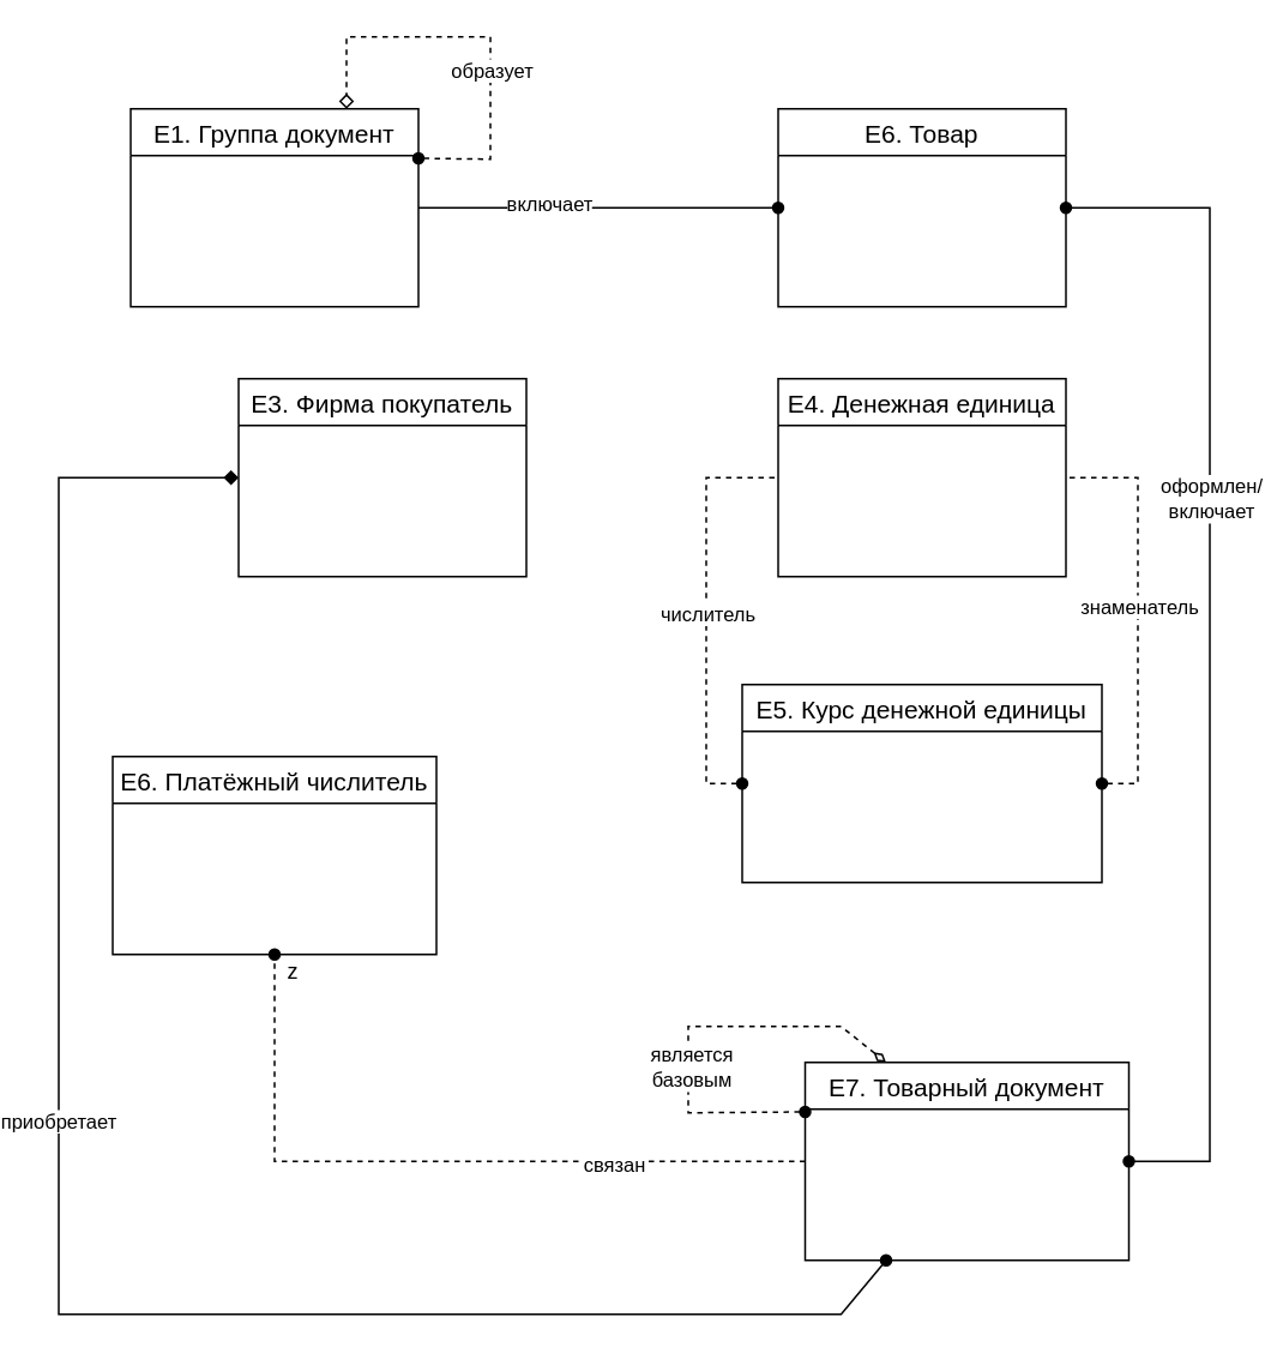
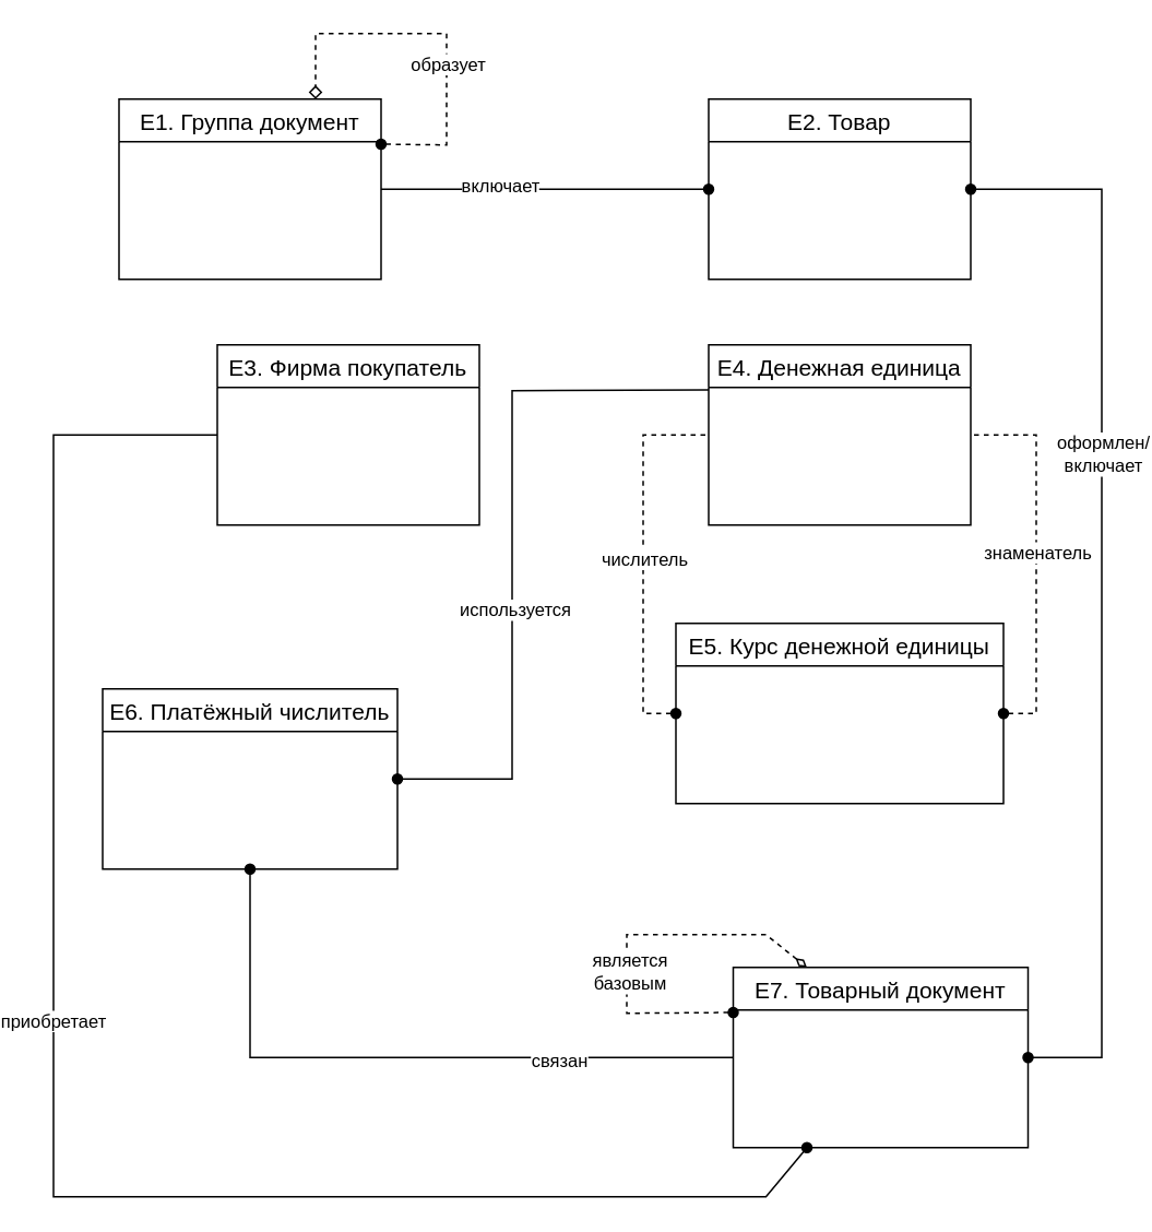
  <mxCell id="0" />
  <mxCell id="1" parent="0" />
  <mxCell id="2" value="E1. Группа документ" style="swimlane;fontStyle=0;childLayout=stackLayout;horizontal=1;startSize=26;horizontalStack=0;resizeParent=1;resizeParentMax=0;resizeLast=0;collapsible=1;marginBottom=0;align=center;fontSize=14;" parent="1" vertex="1"><mxGeometry x="60" y="60" width="160" height="110" as="geometry" /></mxCell>
- <mxCell id="3" value="E6. Товар" style="swimlane;fontStyle=0;childLayout=stackLayout;horizontal=1;startSize=26;horizontalStack=0;resizeParent=1;resizeParentMax=0;resizeLast=0;collapsible=1;marginBottom=0;align=center;fontSize=14;" parent="1" vertex="1"><mxGeometry x="420" y="60" width="160" height="110" as="geometry" /></mxCell>
+ <mxCell id="3" value="E2. Товар" style="swimlane;fontStyle=0;childLayout=stackLayout;horizontal=1;startSize=26;horizontalStack=0;resizeParent=1;resizeParentMax=0;resizeLast=0;collapsible=1;marginBottom=0;align=center;fontSize=14;" parent="1" vertex="1"><mxGeometry x="420" y="60" width="160" height="110" as="geometry" /></mxCell>
  <mxCell id="4" value="E3. Фирма покупатель" style="swimlane;fontStyle=0;childLayout=stackLayout;horizontal=1;startSize=26;horizontalStack=0;resizeParent=1;resizeParentMax=0;resizeLast=0;collapsible=1;marginBottom=0;align=center;fontSize=14;" parent="1" vertex="1"><mxGeometry x="120" y="210" width="160" height="110" as="geometry" /></mxCell>
  <mxCell id="5" value="E4. Денежная единица" style="swimlane;fontStyle=0;childLayout=stackLayout;horizontal=1;startSize=26;horizontalStack=0;resizeParent=1;resizeParentMax=0;resizeLast=0;collapsible=1;marginBottom=0;align=center;fontSize=14;" parent="1" vertex="1"><mxGeometry x="420" y="210" width="160" height="110" as="geometry" /></mxCell>
  <mxCell id="6" value="E5. Курс денежной единицы" style="swimlane;fontStyle=0;childLayout=stackLayout;horizontal=1;startSize=26;horizontalStack=0;resizeParent=1;resizeParentMax=0;resizeLast=0;collapsible=1;marginBottom=0;align=center;fontSize=14;" parent="1" vertex="1"><mxGeometry x="400" y="380" width="200" height="110" as="geometry" /></mxCell>
  <mxCell id="7" value="E6. Платёжный числитель" style="swimlane;fontStyle=0;childLayout=stackLayout;horizontal=1;startSize=26;horizontalStack=0;resizeParent=1;resizeParentMax=0;resizeLast=0;collapsible=1;marginBottom=0;align=center;fontSize=14;" parent="1" vertex="1"><mxGeometry x="50" y="420" width="180" height="110" as="geometry" /></mxCell>
  <mxCell id="8" value="E7. Товарный документ" style="swimlane;fontStyle=0;childLayout=stackLayout;horizontal=1;startSize=26;horizontalStack=0;resizeParent=1;resizeParentMax=0;resizeLast=0;collapsible=1;marginBottom=0;align=center;fontSize=14;" parent="1" vertex="1"><mxGeometry x="435" y="590" width="180" height="110" as="geometry" /></mxCell>
  <mxCell id="9" value="" style="endArrow=oval;html=1;endFill=1;exitX=1;exitY=0.5;exitDx=0;exitDy=0;entryX=0;entryY=0.5;entryDx=0;entryDy=0;" parent="1" source="2" target="3" edge="1"><mxGeometry width="50" height="50" relative="1" as="geometry"><mxPoint x="370" y="430" as="sourcePoint" /><mxPoint x="420" y="380" as="targetPoint" /></mxGeometry></mxCell>
  <mxCell id="10" value="включает" style="edgeLabel;html=1;align=center;verticalAlign=middle;resizable=0;points=[];" parent="9" vertex="1" connectable="0"><mxGeometry x="-0.28" y="3" relative="1" as="geometry"><mxPoint as="offset" /></mxGeometry></mxCell>
  <mxCell id="11" value="" style="endArrow=diamond;html=1;dashed=1;endFill=0;startArrow=oval;startFill=1;exitX=1;exitY=0.25;exitDx=0;exitDy=0;rounded=0;entryX=0.75;entryY=0;entryDx=0;entryDy=0;" parent="1" source="2" target="2" edge="1"><mxGeometry width="50" height="50" relative="1" as="geometry"><mxPoint x="300" y="80" as="sourcePoint" /><mxPoint x="190" y="0" as="targetPoint" /><Array as="points"><mxPoint x="260" y="88" /><mxPoint x="260" y="20" /><mxPoint x="180" y="20" /></Array></mxGeometry></mxCell>
  <mxCell id="12" value="образует" style="edgeLabel;html=1;align=center;verticalAlign=middle;resizable=0;points=[];" parent="11" vertex="1" connectable="0"><mxGeometry x="-0.21" relative="1" as="geometry"><mxPoint as="offset" /></mxGeometry></mxCell>
  <mxCell id="13" value="" style="endArrow=none;html=1;endFill=0;startArrow=oval;startFill=1;entryX=0;entryY=0.5;entryDx=0;entryDy=0;exitX=0;exitY=0.5;exitDx=0;exitDy=0;rounded=0;dashed=1;" parent="1" source="6" target="5" edge="1"><mxGeometry width="50" height="50" relative="1" as="geometry"><mxPoint x="250" y="370" as="sourcePoint" /><mxPoint x="300" y="320" as="targetPoint" /><Array as="points"><mxPoint x="380" y="435" /><mxPoint x="380" y="265" /></Array></mxGeometry></mxCell>
  <mxCell id="14" value="числитель" style="edgeLabel;html=1;align=center;verticalAlign=middle;resizable=0;points=[];" parent="13" vertex="1" connectable="0"><mxGeometry relative="1" as="geometry"><mxPoint as="offset" /></mxGeometry></mxCell>
  <mxCell id="15" value="" style="endArrow=none;html=1;endFill=0;startArrow=oval;startFill=1;entryX=1;entryY=0.5;entryDx=0;entryDy=0;exitX=1;exitY=0.5;exitDx=0;exitDy=0;rounded=0;dashed=1;" parent="1" source="6" target="5" edge="1"><mxGeometry width="50" height="50" relative="1" as="geometry"><mxPoint x="700" y="430" as="sourcePoint" /><mxPoint x="720" y="260" as="targetPoint" /><Array as="points"><mxPoint x="620" y="435" /><mxPoint x="620" y="265" /></Array></mxGeometry></mxCell>
  <mxCell id="16" value="знаменатель" style="edgeLabel;html=1;align=center;verticalAlign=middle;resizable=0;points=[];" parent="15" vertex="1" connectable="0"><mxGeometry x="0.035" relative="1" as="geometry"><mxPoint as="offset" /></mxGeometry></mxCell>
  <mxCell id="17" value="" style="endArrow=oval;html=1;rounded=0;startArrow=oval;startFill=1;endFill=1;entryX=1;entryY=0.5;entryDx=0;entryDy=0;exitX=1;exitY=0.5;exitDx=0;exitDy=0;" parent="1" source="8" target="3" edge="1"><mxGeometry width="50" height="50" relative="1" as="geometry"><mxPoint x="640" y="130" as="sourcePoint" /><mxPoint x="690" y="80" as="targetPoint" /><Array as="points"><mxPoint x="660" y="645" /><mxPoint x="660" y="115" /></Array></mxGeometry></mxCell>
  <mxCell id="18" value="оформлен/&lt;br&gt;включает" style="edgeLabel;html=1;align=center;verticalAlign=middle;resizable=0;points=[];" parent="17" vertex="1" connectable="0"><mxGeometry x="0.264" relative="1" as="geometry"><mxPoint as="offset" /></mxGeometry></mxCell>
- <mxCell id="19" value="" style="endArrow=oval;html=1;entryX=0.5;entryY=1;entryDx=0;entryDy=0;exitX=0;exitY=0.5;exitDx=0;exitDy=0;rounded=0;endFill=1;dashed=1;" parent="1" source="8" target="7" edge="1"><mxGeometry width="50" height="50" relative="1" as="geometry"><mxPoint x="160" y="670" as="sourcePoint" /><mxPoint x="210" y="620" as="targetPoint" /><Array as="points"><mxPoint x="140" y="645" /></Array></mxGeometry></mxCell>
+ <mxCell id="19" value="" style="endArrow=oval;html=1;entryX=0.5;entryY=1;entryDx=0;entryDy=0;exitX=0;exitY=0.5;exitDx=0;exitDy=0;rounded=0;endFill=1;" parent="1" source="8" target="7" edge="1"><mxGeometry width="50" height="50" relative="1" as="geometry"><mxPoint x="160" y="670" as="sourcePoint" /><mxPoint x="210" y="620" as="targetPoint" /><Array as="points"><mxPoint x="140" y="645" /></Array></mxGeometry></mxCell>
  <mxCell id="20" value="связан" style="edgeLabel;html=1;align=center;verticalAlign=middle;resizable=0;points=[];" parent="19" vertex="1" connectable="0"><mxGeometry x="-0.48" y="1" relative="1" as="geometry"><mxPoint as="offset" /></mxGeometry></mxCell>
  <mxCell id="21" value="" style="endArrow=diamondThin;html=1;exitX=0;exitY=0.25;exitDx=0;exitDy=0;rounded=0;entryX=0.25;entryY=0;entryDx=0;entryDy=0;endFill=0;dashed=1;startArrow=oval;startFill=1;" parent="1" source="8" target="8" edge="1"><mxGeometry width="50" height="50" relative="1" as="geometry"><mxPoint x="360" y="570" as="sourcePoint" /><mxPoint x="410" y="520" as="targetPoint" /><Array as="points"><mxPoint x="370" y="618" /><mxPoint x="370" y="570" /><mxPoint x="455" y="570" /></Array></mxGeometry></mxCell>
  <mxCell id="22" value="является&lt;br&gt;базовым" style="edgeLabel;html=1;align=center;verticalAlign=middle;resizable=0;points=[];" parent="21" vertex="1" connectable="0"><mxGeometry x="-0.212" y="-1" relative="1" as="geometry"><mxPoint as="offset" /></mxGeometry></mxCell>
- <mxCell id="25" value="" style="endArrow=diamond;html=1;rounded=0;entryX=0;entryY=0.5;entryDx=0;entryDy=0;exitX=0.25;exitY=1;exitDx=0;exitDy=0;startArrow=oval;startFill=1;" parent="1" source="8" target="4" edge="1"><mxGeometry width="50" height="50" relative="1" as="geometry"><mxPoint x="0" y="630" as="sourcePoint" /><mxPoint x="80" y="110" as="targetPoint" /><Array as="points"><mxPoint x="455" y="730" /><mxPoint x="20" y="730" /><mxPoint x="20" y="265" /></Array></mxGeometry></mxCell>
+ <mxCell id="23" value="" style="endArrow=oval;html=1;rounded=0;endFill=1;entryX=1;entryY=0.5;entryDx=0;entryDy=0;exitX=0;exitY=0.25;exitDx=0;exitDy=0;" parent="1" source="5" target="7" edge="1"><mxGeometry width="50" height="50" relative="1" as="geometry"><mxPoint x="290" y="290" as="sourcePoint" /><mxPoint x="340" y="240" as="targetPoint" /><Array as="points"><mxPoint x="300" y="238" /><mxPoint x="300" y="475" /></Array></mxGeometry></mxCell>
+ <mxCell id="24" value="используется" style="edgeLabel;html=1;align=center;verticalAlign=middle;resizable=0;points=[];" parent="23" vertex="1" connectable="0"><mxGeometry x="0.19" y="1" relative="1" as="geometry"><mxPoint as="offset" /></mxGeometry></mxCell>
+ <mxCell id="25" value="" style="endArrow=none;html=1;rounded=0;entryX=0;entryY=0.5;entryDx=0;entryDy=0;exitX=0.25;exitY=1;exitDx=0;exitDy=0;startArrow=oval;startFill=1;" parent="1" source="8" target="4" edge="1"><mxGeometry width="50" height="50" relative="1" as="geometry"><mxPoint x="0" y="630" as="sourcePoint" /><mxPoint x="80" y="110" as="targetPoint" /><Array as="points"><mxPoint x="455" y="730" /><mxPoint x="20" y="730" /><mxPoint x="20" y="265" /></Array></mxGeometry></mxCell>
  <mxCell id="26" value="приобретает" style="edgeLabel;html=1;align=center;verticalAlign=middle;resizable=0;points=[];" parent="25" vertex="1" connectable="0"><mxGeometry x="0.12" y="1" relative="1" as="geometry"><mxPoint as="offset" /></mxGeometry></mxCell>
- <mxCell id="27" value="z" style="text;html=1;align=center;verticalAlign=middle;resizable=0;points=[];autosize=1;" parent="1" vertex="1"><mxGeometry x="140" y="530" width="20" height="20" as="geometry" /></mxCell>
